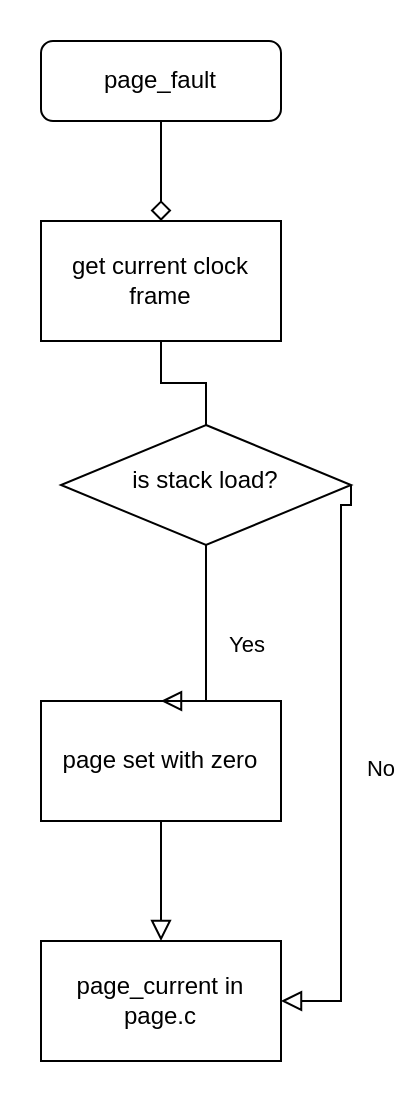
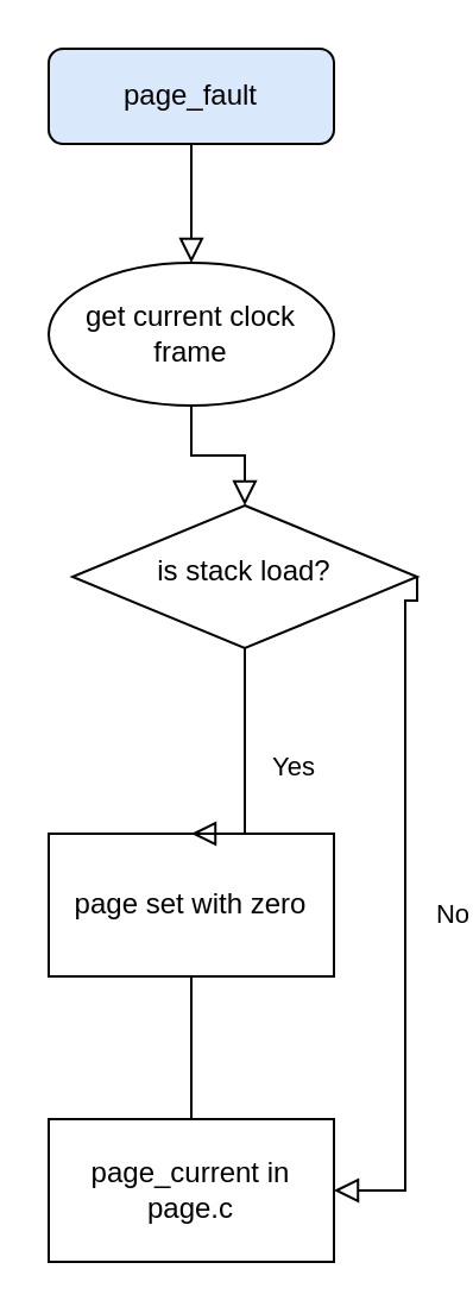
  <mxCell id="0" />
  <mxCell id="1" parent="0" />
- <mxCell id="2" value="" style="rounded=0;html=1;jettySize=auto;orthogonalLoop=1;fontSize=11;endArrow=diamond;endFill=0;endSize=8;strokeWidth=1;shadow=0;labelBackgroundColor=none;edgeStyle=orthogonalEdgeStyle;entryX=0.5;entryY=0;entryDx=0;entryDy=0;" parent="1" source="3" target="4" edge="1"><mxGeometry relative="1" as="geometry"><mxPoint x="80" y="90" as="targetPoint" /></mxGeometry></mxCell>
- <mxCell id="3" value="page_fault" style="rounded=1;whiteSpace=wrap;html=1;fontSize=12;glass=0;strokeWidth=1;shadow=0;" parent="1" vertex="1"><mxGeometry x="20" y="20" width="120" height="40" as="geometry" /></mxCell>
- <mxCell id="4" value="get current clock frame" style="rounded=0;whiteSpace=wrap;html=1;" parent="1" vertex="1"><mxGeometry x="20" y="110" width="120" height="60" as="geometry" /></mxCell>
+ <mxCell id="2" value="" style="rounded=0;html=1;jettySize=auto;orthogonalLoop=1;fontSize=11;endArrow=block;endFill=0;endSize=8;strokeWidth=1;shadow=0;labelBackgroundColor=none;edgeStyle=orthogonalEdgeStyle;entryX=0.5;entryY=0;entryDx=0;entryDy=0;" parent="1" source="3" target="4" edge="1"><mxGeometry relative="1" as="geometry"><mxPoint x="80" y="90" as="targetPoint" /></mxGeometry></mxCell>
+ <mxCell id="3" value="page_fault" style="rounded=1;whiteSpace=wrap;html=1;fontSize=12;glass=0;strokeWidth=1;shadow=0;fillColor=#dae8fc;" parent="1" vertex="1"><mxGeometry x="20" y="20" width="120" height="40" as="geometry" /></mxCell>
+ <mxCell id="4" value="get current clock frame" style="ellipse;whiteSpace=wrap;html=1;" parent="1" vertex="1"><mxGeometry x="20" y="110" width="120" height="60" as="geometry" /></mxCell>
  <mxCell id="5" value="page set with zero" style="rounded=0;whiteSpace=wrap;html=1;" parent="1" vertex="1"><mxGeometry x="20" y="350" width="120" height="60" as="geometry" /></mxCell>
  <mxCell id="6" value="is stack load?" style="rhombus;whiteSpace=wrap;html=1;shadow=0;fontFamily=Helvetica;fontSize=12;align=center;strokeWidth=1;spacing=6;spacingTop=-4;" parent="1" vertex="1"><mxGeometry x="30" y="212" width="145" height="60" as="geometry" /></mxCell>
  <mxCell id="7" value="Yes" style="rounded=0;html=1;jettySize=auto;orthogonalLoop=1;fontSize=11;endArrow=block;endFill=0;endSize=8;strokeWidth=1;shadow=0;labelBackgroundColor=none;edgeStyle=orthogonalEdgeStyle;exitX=0.5;exitY=1;exitDx=0;exitDy=0;entryX=0.5;entryY=0;entryDx=0;entryDy=0;" parent="1" source="6" target="5" edge="1"><mxGeometry y="20" relative="1" as="geometry"><mxPoint as="offset" /><mxPoint x="-20" y="280" as="sourcePoint" /><mxPoint x="90" y="350" as="targetPoint" /><Array as="points"><mxPoint x="80" y="350" /><mxPoint x="80" y="350" /></Array></mxGeometry></mxCell>
  <mxCell id="8" value="No" style="rounded=0;html=1;jettySize=auto;orthogonalLoop=1;fontSize=11;endArrow=block;endFill=0;endSize=8;strokeWidth=1;shadow=0;labelBackgroundColor=none;edgeStyle=orthogonalEdgeStyle;exitX=1;exitY=0.5;exitDx=0;exitDy=0;entryX=1;entryY=0.5;entryDx=0;entryDy=0;" parent="1" source="6" target="10" edge="1"><mxGeometry y="20" relative="1" as="geometry"><mxPoint as="offset" /><mxPoint x="30" y="482" as="sourcePoint" /><mxPoint x="250" y="252" as="targetPoint" /><Array as="points"><mxPoint x="170" y="252" /><mxPoint x="170" y="500" /></Array></mxGeometry></mxCell>
- <mxCell id="9" value="" style="rounded=0;html=1;jettySize=auto;orthogonalLoop=1;fontSize=11;endArrow=none;endFill=0;endSize=8;strokeWidth=1;shadow=0;labelBackgroundColor=none;edgeStyle=orthogonalEdgeStyle;exitX=0.5;exitY=1;exitDx=0;exitDy=0;entryX=0.5;entryY=0;entryDx=0;entryDy=0;" parent="1" source="4" target="6" edge="1"><mxGeometry relative="1" as="geometry"><mxPoint x="90" y="100" as="targetPoint" /><mxPoint x="90" y="50" as="sourcePoint" /></mxGeometry></mxCell>
+ <mxCell id="9" value="" style="rounded=0;html=1;jettySize=auto;orthogonalLoop=1;fontSize=11;endArrow=block;endFill=0;endSize=8;strokeWidth=1;shadow=0;labelBackgroundColor=none;edgeStyle=orthogonalEdgeStyle;exitX=0.5;exitY=1;exitDx=0;exitDy=0;entryX=0.5;entryY=0;entryDx=0;entryDy=0;" parent="1" source="4" target="6" edge="1"><mxGeometry relative="1" as="geometry"><mxPoint x="90" y="100" as="targetPoint" /><mxPoint x="90" y="50" as="sourcePoint" /></mxGeometry></mxCell>
  <mxCell id="10" value="page_current in page.c" style="rounded=0;whiteSpace=wrap;html=1;" vertex="1" parent="1"><mxGeometry x="20" y="470" width="120" height="60" as="geometry" /></mxCell>
- <mxCell id="11" value="" style="rounded=0;html=1;jettySize=auto;orthogonalLoop=1;fontSize=11;endArrow=block;endFill=0;endSize=8;strokeWidth=1;shadow=0;labelBackgroundColor=none;edgeStyle=orthogonalEdgeStyle;entryX=0.5;entryY=0;entryDx=0;entryDy=0;exitX=0.5;exitY=1;exitDx=0;exitDy=0;" edge="1" parent="1" source="5" target="10"><mxGeometry relative="1" as="geometry"><mxPoint x="90" y="222" as="targetPoint" /><mxPoint x="60" y="440" as="sourcePoint" /></mxGeometry></mxCell>
+ <mxCell id="11" value="" style="rounded=0;html=1;jettySize=auto;orthogonalLoop=1;fontSize=11;endArrow=none;endFill=0;endSize=8;strokeWidth=1;shadow=0;labelBackgroundColor=none;edgeStyle=orthogonalEdgeStyle;entryX=0.5;entryY=0;entryDx=0;entryDy=0;exitX=0.5;exitY=1;exitDx=0;exitDy=0;" edge="1" parent="1" source="5" target="10"><mxGeometry relative="1" as="geometry"><mxPoint x="90" y="222" as="targetPoint" /><mxPoint x="60" y="440" as="sourcePoint" /></mxGeometry></mxCell>
